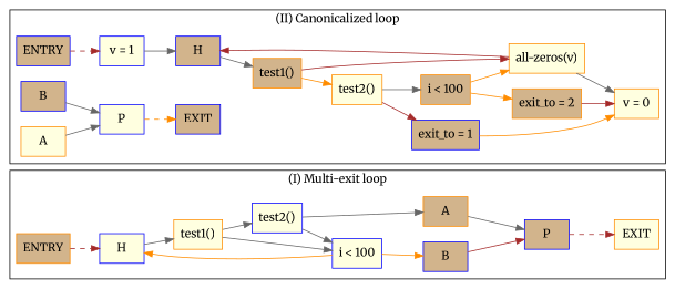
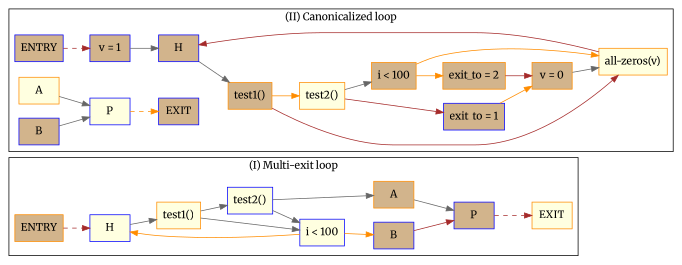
  digraph {
    fontname=Merriweather
    rankdir=LR
    node [color=blue fillcolor=tan fontname=Merriweather shape=record style=filled]
    edge [color=gray40 fontname=Merriweather]
    n1 [color=darkorange label=ENTRY rank=source]
    n2 [fillcolor=lightyellow label=H]
    n3 [color=darkorange fillcolor=lightyellow label=EXIT rank=sink]
    n4 [color=darkorange fillcolor=lightyellow label="test1()"]
    n5 [fillcolor=lightyellow label="test2()"]
    n6 [fillcolor=lightyellow label="i \< 100"]
    n7 [color=darkorange label=A]
    n8 [label=P]
    n9 [label=B]
    n10 [label=ENTRY rank=source]
-   n11 [fillcolor=lightyellow label="v = 1"]
+   n11 [label="v = 1"]
    n12 [label=EXIT rank=sink]
    n13 [label=H]
    n14 [color=darkorange label="test1()"]
    n15 [color=darkorange fillcolor=lightyellow label="test2()"]
    n16 [color=darkorange fillcolor=lightyellow label="all-zeros(v)"]
    n17 [label="exit_to = 1"]
    n18 [color=darkorange label="i \< 100"]
-   n19 [color=darkorange fillcolor=lightyellow label="v = 0"]
+   n19 [color=darkorange label="v = 0"]
    n20 [color=darkorange fillcolor=lightyellow label=A]
    n21 [fillcolor=lightyellow label=P]
    n22 [color=darkorange label="exit_to = 2"]
    n23 [label=B]
    subgraph cluster_1 {
      color=black
      label="(I) Multi-exit loop"
      n1
      n2
      n3
      n4
      n5
      n6
      n7
      n8
      n9
    }
    subgraph cluster_2 {
      color=black
      label="(II) Canonicalized loop"
      n10
      n11
      n12
      n13
      n14
      n15
      n16
      n17
      n18
      n19
      n20
      n21
      n22
      n23
    }
    n1 -> n2 [color=brown style=dashed]
    n2 -> n4
    n4 -> n5
    n4 -> n6
    n5 -> n6
    n5 -> n7
    n6 -> n2 [color=darkorange]
    n6 -> n9 [color=darkorange]
    n7 -> n8
    n8 -> n3 [color=brown style=dashed]
    n9 -> n8 [color=brown]
    n10 -> n11 [color=brown style=dashed]
    n11 -> n13
    n13 -> n14
    n14 -> n15 [color=darkorange]
    n14 -> n16 [color=brown]
    n15 -> n17 [color=brown]
    n15 -> n18
    n16 -> n13 [color=brown]
    n17 -> n19 [color=darkorange]
    n18 -> n16 [color=darkorange]
    n18 -> n22 [color=darkorange]
-   n16 -> n19
+   n19 -> n16
    n20 -> n21
    n21 -> n12 [color=darkorange style=dashed]
    n22 -> n19 [color=brown]
    n23 -> n21
  }
